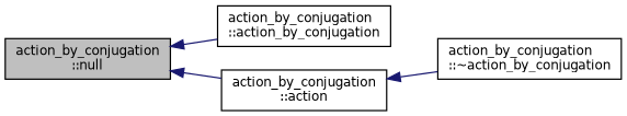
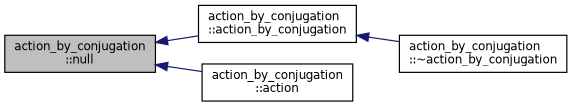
  digraph {
    rankdir=LR
    node [color=black fillcolor=white fontname=Helvetica fontsize=10 shape=record style=filled]
    edge [color=midnightblue dir=back fontname=Helvetica fontsize=10 labelfontname=Helvetica labelfontsize=10 style=solid]
    n1 [fillcolor=grey75 fontcolor=black height=0.2 label="action_by_conjugation\l::null" width=0.4]
    n2 [height=0.2 label="action_by_conjugation\l::action_by_conjugation" width=0.4]
    n3 [height=0.2 label="action_by_conjugation\l::action" width=0.4]
    n4 [height=0.2 label="action_by_conjugation\l::~action_by_conjugation" width=0.4]
    n1 -> n2
    n1 -> n3
-   n3 -> n4
+   n2 -> n4
  }
